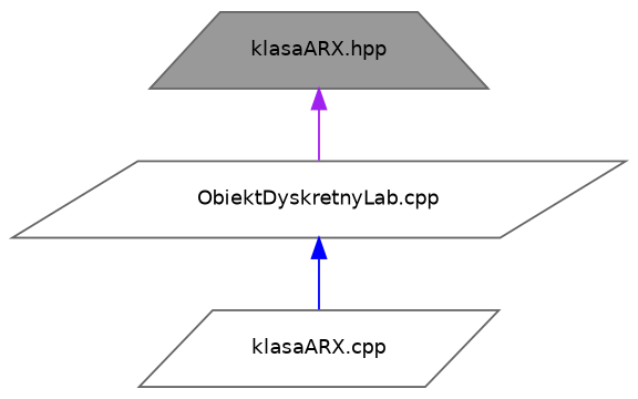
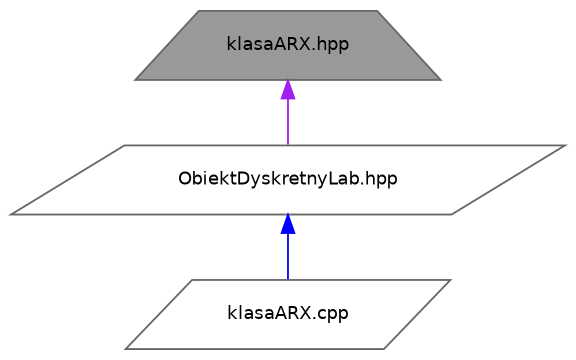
  digraph {
    node [color=grey40 fillcolor=white fontname=Helvetica fontsize=10 shape=parallelogram style=filled]
    edge [dir=back fontname=Helvetica fontsize=10 labelfontname=Helvetica labelfontsize=10 style=solid]
    n1 [color=gray40 fillcolor=grey60 fontcolor=black height=0.2 label="klasaARX.hpp" shape=trapezium width=0.4]
-   n2 [height=0.2 label="ObiektDyskretnyLab.cpp" width=0.4]
+   n2 [height=0.2 label="ObiektDyskretnyLab.hpp" width=0.4]
    n3 [height=0.2 label="klasaARX.cpp" width=0.4]
    n1 -> n2 [color=purple]
    n2 -> n3 [color=blue]
  }
